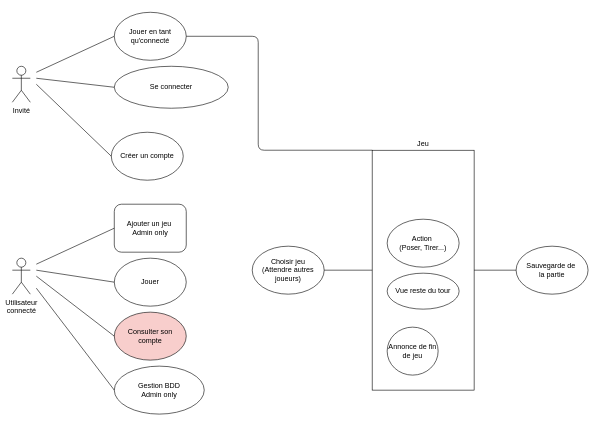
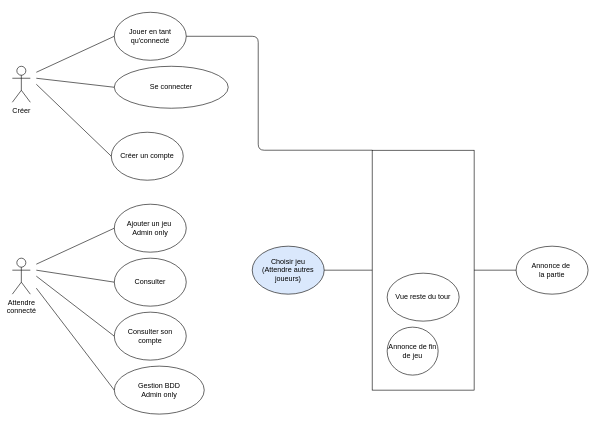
  <mxCell id="0" />
  <mxCell id="1" parent="0" />
- <mxCell id="2" value="Invité&lt;br&gt;" style="shape=umlActor;verticalLabelPosition=bottom;verticalAlign=top;html=1;outlineConnect=0;" vertex="1" parent="1"><mxGeometry x="20" y="110" width="30" height="60" as="geometry" /></mxCell>
+ <mxCell id="2" value="Créer&lt;br&gt;" style="shape=umlActor;verticalLabelPosition=bottom;verticalAlign=top;html=1;outlineConnect=0;" vertex="1" parent="1"><mxGeometry x="20" y="110" width="30" height="60" as="geometry" /></mxCell>
  <mxCell id="3" value="Jouer en tant &lt;br&gt;qu'connecté" style="ellipse;whiteSpace=wrap;html=1;" vertex="1" parent="1"><mxGeometry x="190" y="20" width="120" height="80" as="geometry" /></mxCell>
  <mxCell id="4" value="Se connecter" style="ellipse;whiteSpace=wrap;html=1;" vertex="1" parent="1"><mxGeometry x="190" y="110" width="190" height="70" as="geometry" /></mxCell>
  <mxCell id="5" value="Créer un compte" style="ellipse;whiteSpace=wrap;html=1;" vertex="1" parent="1"><mxGeometry x="185" y="220" width="120" height="80" as="geometry" /></mxCell>
  <mxCell id="6" value="" style="endArrow=none;html=1;entryX=0;entryY=0.5;entryDx=0;entryDy=0;" edge="1" parent="1" target="3"><mxGeometry width="50" height="50" relative="1" as="geometry"><mxPoint x="60" y="120" as="sourcePoint" /><mxPoint x="490" y="280" as="targetPoint" /></mxGeometry></mxCell>
  <mxCell id="7" value="" style="endArrow=none;html=1;entryX=0;entryY=0.5;entryDx=0;entryDy=0;" edge="1" parent="1" target="4"><mxGeometry width="50" height="50" relative="1" as="geometry"><mxPoint x="60" y="130" as="sourcePoint" /><mxPoint x="200" y="70" as="targetPoint" /></mxGeometry></mxCell>
  <mxCell id="8" value="" style="endArrow=none;html=1;entryX=0;entryY=0.5;entryDx=0;entryDy=0;exitX=1;exitY=0.333;exitDx=0;exitDy=0;exitPerimeter=0;" edge="1" parent="1" target="5"><mxGeometry width="50" height="50" relative="1" as="geometry"><mxPoint x="60" y="140" as="sourcePoint" /><mxPoint x="200" y="160" as="targetPoint" /></mxGeometry></mxCell>
- <mxCell id="9" value="Utilisateur &lt;br&gt;connecté" style="shape=umlActor;verticalLabelPosition=bottom;verticalAlign=top;html=1;outlineConnect=0;" vertex="1" parent="1"><mxGeometry x="20" y="430" width="30" height="60" as="geometry" /></mxCell>
- <mxCell id="10" value="Ajouter un jeu&amp;nbsp;&lt;br&gt;Admin only" style="whiteSpace=wrap;html=1;rounded=1;" vertex="1" parent="1"><mxGeometry x="190" y="340" width="120" height="80" as="geometry" /></mxCell>
- <mxCell id="11" value="Jouer" style="ellipse;whiteSpace=wrap;html=1;" vertex="1" parent="1"><mxGeometry x="190" y="430" width="120" height="80" as="geometry" /></mxCell>
- <mxCell id="12" value="Consulter son &lt;br&gt;compte" style="ellipse;whiteSpace=wrap;html=1;fillColor=#f8cecc;" vertex="1" parent="1"><mxGeometry x="190" y="520" width="120" height="80" as="geometry" /></mxCell>
+ <mxCell id="9" value="Attendre &lt;br&gt;connecté" style="shape=umlActor;verticalLabelPosition=bottom;verticalAlign=top;html=1;outlineConnect=0;" vertex="1" parent="1"><mxGeometry x="20" y="430" width="30" height="60" as="geometry" /></mxCell>
+ <mxCell id="10" value="Ajouter un jeu&amp;nbsp;&lt;br&gt;Admin only" style="ellipse;whiteSpace=wrap;html=1;" vertex="1" parent="1"><mxGeometry x="190" y="340" width="120" height="80" as="geometry" /></mxCell>
+ <mxCell id="11" value="Consulter" style="ellipse;whiteSpace=wrap;html=1;" vertex="1" parent="1"><mxGeometry x="190" y="430" width="120" height="80" as="geometry" /></mxCell>
+ <mxCell id="12" value="Consulter son &lt;br&gt;compte" style="ellipse;whiteSpace=wrap;html=1;" vertex="1" parent="1"><mxGeometry x="190" y="520" width="120" height="80" as="geometry" /></mxCell>
  <mxCell id="13" value="" style="endArrow=none;html=1;entryX=0;entryY=0.5;entryDx=0;entryDy=0;" edge="1" parent="1" target="10"><mxGeometry width="50" height="50" relative="1" as="geometry"><mxPoint x="60" y="440" as="sourcePoint" /><mxPoint x="490" y="600" as="targetPoint" /></mxGeometry></mxCell>
  <mxCell id="14" value="" style="endArrow=none;html=1;entryX=0;entryY=0.5;entryDx=0;entryDy=0;" edge="1" parent="1" target="11"><mxGeometry width="50" height="50" relative="1" as="geometry"><mxPoint x="60" y="450" as="sourcePoint" /><mxPoint x="200" y="390" as="targetPoint" /></mxGeometry></mxCell>
  <mxCell id="15" value="" style="endArrow=none;html=1;entryX=0;entryY=0.5;entryDx=0;entryDy=0;exitX=1;exitY=0.333;exitDx=0;exitDy=0;exitPerimeter=0;" edge="1" parent="1" target="12"><mxGeometry width="50" height="50" relative="1" as="geometry"><mxPoint x="60" y="460" as="sourcePoint" /><mxPoint x="200" y="480" as="targetPoint" /></mxGeometry></mxCell>
- <mxCell id="16" value="Choisir jeu&lt;br&gt;(Attendre autres joueurs)" style="ellipse;whiteSpace=wrap;html=1;" vertex="1" parent="1"><mxGeometry x="420" y="410" width="120" height="80" as="geometry" /></mxCell>
+ <mxCell id="16" value="Choisir jeu&lt;br&gt;(Attendre autres joueurs)" style="ellipse;whiteSpace=wrap;html=1;fillColor=#dae8fc;" vertex="1" parent="1"><mxGeometry x="420" y="410" width="120" height="80" as="geometry" /></mxCell>
  <mxCell id="17" value="Gestion BDD&lt;br&gt;Admin only" style="ellipse;whiteSpace=wrap;html=1;" vertex="1" parent="1"><mxGeometry x="190" y="610" width="150" height="80" as="geometry" /></mxCell>
  <mxCell id="18" value="" style="endArrow=none;html=1;entryX=0;entryY=0.5;entryDx=0;entryDy=0;" edge="1" parent="1" target="17"><mxGeometry width="50" height="50" relative="1" as="geometry"><mxPoint x="60" y="480" as="sourcePoint" /><mxPoint x="200" y="390" as="targetPoint" /></mxGeometry></mxCell>
- <mxCell id="19" value="Action&amp;nbsp;&lt;br&gt;(Poser, Tirer...)" style="ellipse;whiteSpace=wrap;html=1;" vertex="1" parent="1"><mxGeometry x="645" y="365" width="120" height="80" as="geometry" /></mxCell>
- <mxCell id="20" value="Vue reste du tour" style="ellipse;whiteSpace=wrap;html=1;" vertex="1" parent="1"><mxGeometry x="645" y="455" width="120" height="60" as="geometry" /></mxCell>
+ <mxCell id="20" value="Vue reste du tour" style="ellipse;whiteSpace=wrap;html=1;" vertex="1" parent="1"><mxGeometry x="645" y="455" width="120" height="80" as="geometry" /></mxCell>
  <mxCell id="21" value="Annonce de fin &lt;br&gt;de jeu" style="ellipse;whiteSpace=wrap;html=1;" vertex="1" parent="1"><mxGeometry x="645" y="545" width="85" height="80" as="geometry" /></mxCell>
  <mxCell id="22" value="" style="rounded=0;whiteSpace=wrap;html=1;fillColor=none;" vertex="1" parent="1"><mxGeometry x="620" y="250" width="170" height="400" as="geometry" /></mxCell>
- <mxCell id="23" value="Jeu" style="text;html=1;strokeColor=none;fillColor=none;align=center;verticalAlign=middle;whiteSpace=wrap;rounded=0;" vertex="1" parent="1"><mxGeometry x="685" y="230" width="40" height="20" as="geometry" /></mxCell>
  <mxCell id="24" value="" style="endArrow=none;html=1;exitX=1;exitY=0.5;exitDx=0;exitDy=0;entryX=0;entryY=0.5;entryDx=0;entryDy=0;" edge="1" parent="1" source="16" target="22"><mxGeometry width="50" height="50" relative="1" as="geometry"><mxPoint x="440" y="420" as="sourcePoint" /><mxPoint x="490" y="370" as="targetPoint" /></mxGeometry></mxCell>
  <mxCell id="25" value="" style="endArrow=none;html=1;exitX=1;exitY=0.5;exitDx=0;exitDy=0;entryX=0;entryY=0;entryDx=0;entryDy=0;" edge="1" parent="1" source="3" target="22"><mxGeometry width="50" height="50" relative="1" as="geometry"><mxPoint x="550" y="420" as="sourcePoint" /><mxPoint x="600" y="370" as="targetPoint" /><Array as="points"><mxPoint x="430" y="60" /><mxPoint x="430" y="250" /></Array></mxGeometry></mxCell>
  <mxCell id="26" value="" style="endArrow=none;html=1;exitX=1;exitY=0.5;exitDx=0;exitDy=0;" edge="1" parent="1" source="22"><mxGeometry width="50" height="50" relative="1" as="geometry"><mxPoint x="650" y="420" as="sourcePoint" /><mxPoint x="860" y="450" as="targetPoint" /></mxGeometry></mxCell>
- <mxCell id="27" value="Sauvegarde de&amp;nbsp;&lt;br&gt;la partie" style="ellipse;whiteSpace=wrap;html=1;fillColor=none;" vertex="1" parent="1"><mxGeometry x="860" y="410" width="120" height="80" as="geometry" /></mxCell>
+ <mxCell id="27" value="Annonce de&amp;nbsp;&lt;br&gt;la partie" style="ellipse;whiteSpace=wrap;html=1;fillColor=none;" vertex="1" parent="1"><mxGeometry x="860" y="410" width="120" height="80" as="geometry" /></mxCell>
